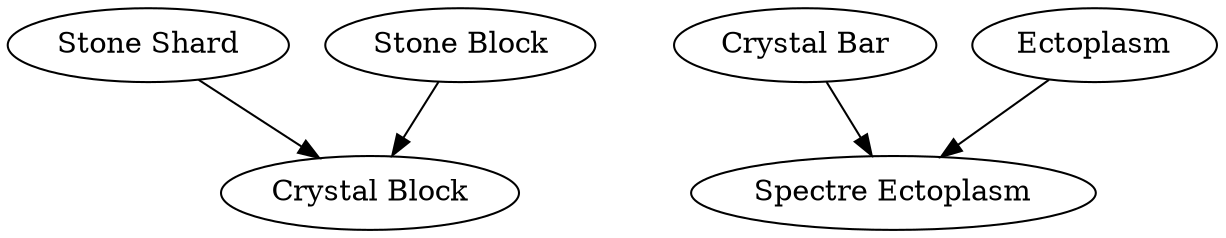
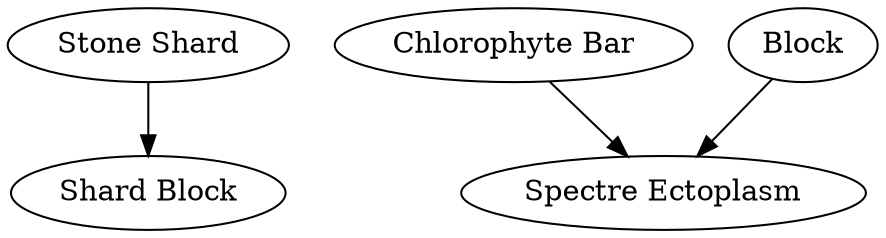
  digraph {
    edge [color=black]
    n1 [label="Stone Shard"]
-   "Crystal Block"
-   "Stone Block"
+   "Crystal Block" [label="Shard Block"]
    n4 [label="Spectre Ectoplasm"]
-   "Chlorophyte Bar" [label="Crystal Bar"]
-   Ectoplasm
+   "Chlorophyte Bar"
+   Ectoplasm [label=Block]
    n1 -> "Crystal Block"
-   "Stone Block" -> "Crystal Block"
    "Chlorophyte Bar" -> n4
    Ectoplasm -> n4
  }
